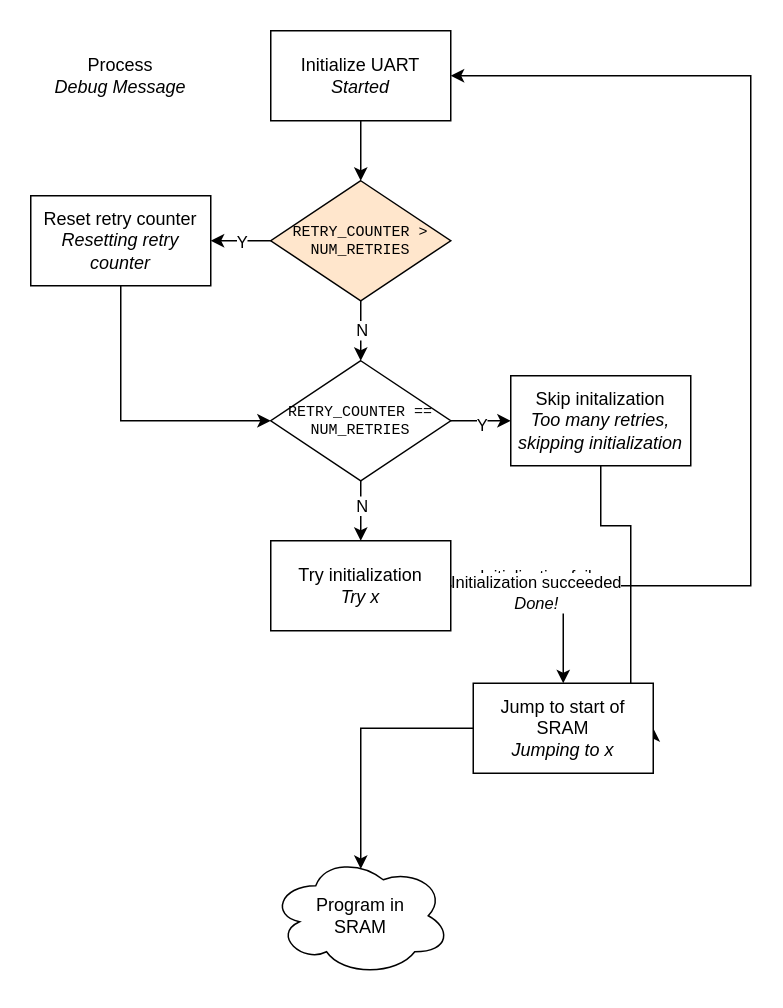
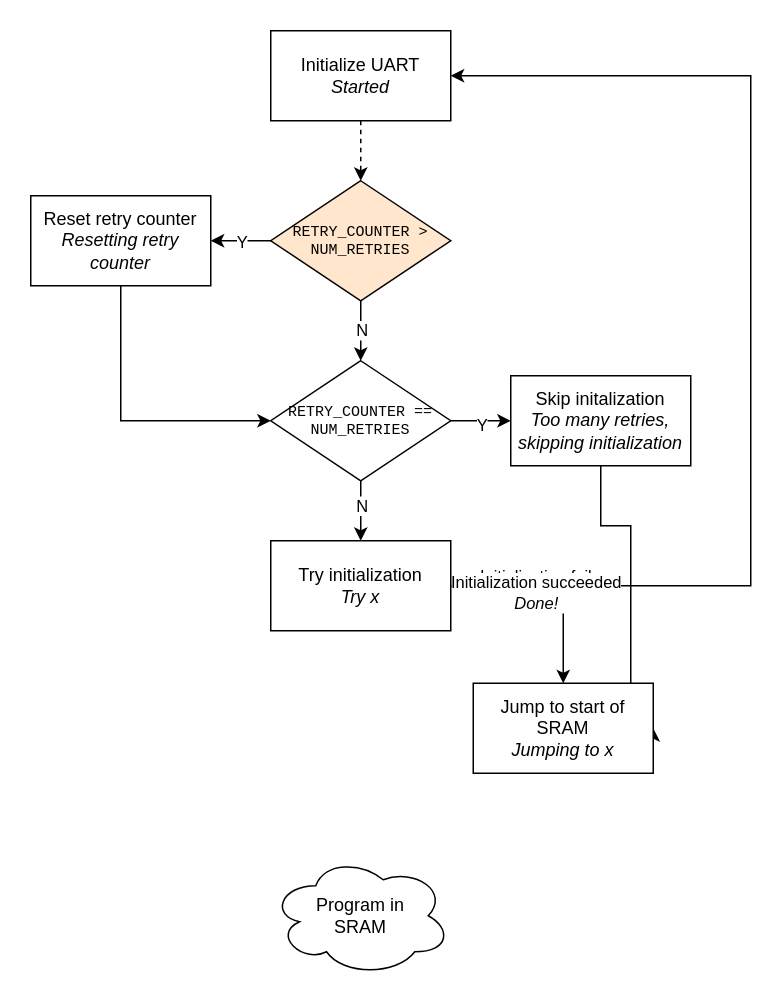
  <mxCell id="0" />
  <mxCell id="1" parent="0" />
- <mxCell id="2" style="edgeStyle=orthogonalEdgeStyle;rounded=0;orthogonalLoop=1;jettySize=auto;html=1;entryX=0.5;entryY=0;entryDx=0;entryDy=0;" edge="1" parent="1" source="3" target="8"><mxGeometry relative="1" as="geometry" /></mxCell>
+ <mxCell id="2" style="edgeStyle=orthogonalEdgeStyle;rounded=0;orthogonalLoop=1;jettySize=auto;html=1;entryX=0.5;entryY=0;entryDx=0;entryDy=0;dashed=1;" edge="1" parent="1" source="3" target="8"><mxGeometry relative="1" as="geometry" /></mxCell>
  <mxCell id="3" value="&lt;div&gt;Initialize UART&lt;/div&gt;&lt;div&gt;&lt;i&gt;Started&lt;/i&gt;&lt;br&gt;&lt;/div&gt;" style="rounded=0;whiteSpace=wrap;html=1;" vertex="1" parent="1"><mxGeometry x="180" y="20" width="120" height="60" as="geometry" /></mxCell>
  <mxCell id="4" style="edgeStyle=orthogonalEdgeStyle;rounded=0;orthogonalLoop=1;jettySize=auto;html=1;entryX=0.5;entryY=0;entryDx=0;entryDy=0;" edge="1" parent="1" source="8" target="13"><mxGeometry relative="1" as="geometry" /></mxCell>
  <mxCell id="5" value="N" style="edgeLabel;html=1;align=center;verticalAlign=middle;resizable=0;points=[];" vertex="1" connectable="0" parent="4"><mxGeometry x="-0.06" relative="1" as="geometry"><mxPoint as="offset" /></mxGeometry></mxCell>
  <mxCell id="6" style="edgeStyle=orthogonalEdgeStyle;rounded=0;orthogonalLoop=1;jettySize=auto;html=1;entryX=1;entryY=0.5;entryDx=0;entryDy=0;" edge="1" parent="1" source="8" target="15"><mxGeometry relative="1" as="geometry" /></mxCell>
  <mxCell id="7" value="Y" style="edgeLabel;html=1;align=center;verticalAlign=middle;resizable=0;points=[];" vertex="1" connectable="0" parent="6"><mxGeometry x="-0.02" relative="1" as="geometry"><mxPoint as="offset" /></mxGeometry></mxCell>
  <mxCell id="8" value="RETRY_COUNTER &amp;gt; NUM_RETRIES" style="rhombus;whiteSpace=wrap;html=1;fontFamily=Courier New;fontSize=10;fillColor=#ffe6cc;" vertex="1" parent="1"><mxGeometry x="180" y="120" width="120" height="80" as="geometry" /></mxCell>
  <mxCell id="9" style="edgeStyle=orthogonalEdgeStyle;rounded=0;orthogonalLoop=1;jettySize=auto;html=1;entryX=0;entryY=0.5;entryDx=0;entryDy=0;" edge="1" parent="1" source="13" target="17"><mxGeometry relative="1" as="geometry" /></mxCell>
  <mxCell id="10" value="Y" style="edgeLabel;html=1;align=center;verticalAlign=middle;resizable=0;points=[];" vertex="1" connectable="0" parent="9"><mxGeometry x="0.02" y="-2" relative="1" as="geometry"><mxPoint as="offset" /></mxGeometry></mxCell>
  <mxCell id="11" style="edgeStyle=orthogonalEdgeStyle;rounded=0;orthogonalLoop=1;jettySize=auto;html=1;entryX=0.5;entryY=0;entryDx=0;entryDy=0;" edge="1" parent="1" source="13" target="22"><mxGeometry relative="1" as="geometry" /></mxCell>
  <mxCell id="12" value="N" style="edgeLabel;html=1;align=center;verticalAlign=middle;resizable=0;points=[];" vertex="1" connectable="0" parent="11"><mxGeometry x="-0.19" relative="1" as="geometry"><mxPoint as="offset" /></mxGeometry></mxCell>
  <mxCell id="13" value="RETRY_COUNTER == NUM_RETRIES" style="rhombus;whiteSpace=wrap;html=1;fontFamily=Courier New;fontSize=10;" vertex="1" parent="1"><mxGeometry x="180" y="240" width="120" height="80" as="geometry" /></mxCell>
  <mxCell id="14" style="edgeStyle=orthogonalEdgeStyle;rounded=0;orthogonalLoop=1;jettySize=auto;html=1;entryX=0;entryY=0.5;entryDx=0;entryDy=0;" edge="1" parent="1" source="15" target="13"><mxGeometry relative="1" as="geometry"><Array as="points"><mxPoint x="80" y="280" /></Array></mxGeometry></mxCell>
  <mxCell id="15" value="&lt;div&gt;Reset retry counter&lt;/div&gt;&lt;div&gt;&lt;i&gt;Resetting retry counter&lt;/i&gt;&lt;br&gt;&lt;/div&gt;" style="rounded=0;whiteSpace=wrap;html=1;" vertex="1" parent="1"><mxGeometry x="20" y="130" width="120" height="60" as="geometry" /></mxCell>
  <mxCell id="16" style="edgeStyle=orthogonalEdgeStyle;rounded=0;orthogonalLoop=1;jettySize=auto;html=1;entryX=1;entryY=0.5;entryDx=0;entryDy=0;exitX=0.5;exitY=1;exitDx=0;exitDy=0;" edge="1" parent="1" source="17" target="23"><mxGeometry relative="1" as="geometry"><Array as="points"><mxPoint x="400" y="350" /><mxPoint x="420" y="350" /><mxPoint x="420" y="510" /></Array></mxGeometry></mxCell>
  <mxCell id="17" value="&lt;div&gt;Skip initalization&lt;/div&gt;&lt;div&gt;&lt;i&gt;Too many retries, skipping initialization&lt;/i&gt;&lt;br&gt;&lt;/div&gt;" style="rounded=0;whiteSpace=wrap;html=1;" vertex="1" parent="1"><mxGeometry x="340" y="250" width="120" height="60" as="geometry" /></mxCell>
  <mxCell id="18" style="edgeStyle=orthogonalEdgeStyle;rounded=0;orthogonalLoop=1;jettySize=auto;html=1;entryX=1;entryY=0.5;entryDx=0;entryDy=0;dashed=0;dashPattern=8 8;" edge="1" parent="1" source="22" target="3"><mxGeometry relative="1" as="geometry"><Array as="points"><mxPoint x="500" y="390" /><mxPoint x="500" y="50" /></Array></mxGeometry></mxCell>
  <mxCell id="19" value="&lt;div&gt;Initialization fails,&lt;/div&gt;&lt;div&gt;core resets&lt;/div&gt;" style="edgeLabel;html=1;align=center;verticalAlign=middle;resizable=0;points=[];" vertex="1" connectable="0" parent="18"><mxGeometry x="-0.751" y="-1" relative="1" as="geometry"><mxPoint x="-32" y="-1" as="offset" /></mxGeometry></mxCell>
  <mxCell id="20" style="edgeStyle=orthogonalEdgeStyle;rounded=0;orthogonalLoop=1;jettySize=auto;html=1;entryX=0.5;entryY=0;entryDx=0;entryDy=0;" edge="1" parent="1" source="22" target="23"><mxGeometry relative="1" as="geometry" /></mxCell>
  <mxCell id="21" value="&lt;div&gt;Initialization succeeded&lt;/div&gt;&lt;div&gt;&lt;i&gt;Done!&lt;/i&gt;&lt;br&gt;&lt;/div&gt;" style="edgeLabel;html=1;align=center;verticalAlign=middle;resizable=0;points=[];" vertex="1" connectable="0" parent="20"><mxGeometry x="-0.183" y="1" relative="1" as="geometry"><mxPoint x="-1" y="5" as="offset" /></mxGeometry></mxCell>
  <mxCell id="22" value="&lt;div&gt;Try initialization&lt;/div&gt;&lt;div&gt;&lt;i&gt;Try x&lt;/i&gt;&lt;br&gt;&lt;/div&gt;" style="rounded=0;whiteSpace=wrap;html=1;" vertex="1" parent="1"><mxGeometry x="180" y="360" width="120" height="60" as="geometry" /></mxCell>
  <mxCell id="23" value="&lt;div&gt;Jump to start of SRAM&lt;/div&gt;&lt;div&gt;&lt;i&gt;Jumping to x&lt;/i&gt;&lt;br&gt;&lt;/div&gt;" style="rounded=0;whiteSpace=wrap;html=1;" vertex="1" parent="1"><mxGeometry x="315" y="455" width="120" height="60" as="geometry" /></mxCell>
  <mxCell id="24" value="&lt;div&gt;Program in&lt;/div&gt;&lt;div&gt;SRAM&lt;/div&gt;" style="ellipse;shape=cloud;whiteSpace=wrap;html=1;" vertex="1" parent="1"><mxGeometry x="180" y="570" width="120" height="80" as="geometry" /></mxCell>
- <mxCell id="25" style="edgeStyle=orthogonalEdgeStyle;rounded=0;orthogonalLoop=1;jettySize=auto;html=1;entryX=0.5;entryY=0.11;entryDx=0;entryDy=0;entryPerimeter=0;" edge="1" parent="1" source="23" target="24"><mxGeometry relative="1" as="geometry" /></mxCell>
- <mxCell id="26" value="&lt;div&gt;Process&lt;/div&gt;&lt;div&gt;&lt;i&gt;Debug Message&lt;/i&gt;&lt;br&gt;&lt;/div&gt;" style="text;html=1;align=center;verticalAlign=middle;whiteSpace=wrap;rounded=0;" vertex="1" parent="1"><mxGeometry x="30" y="35" width="100" height="30" as="geometry" /></mxCell>
